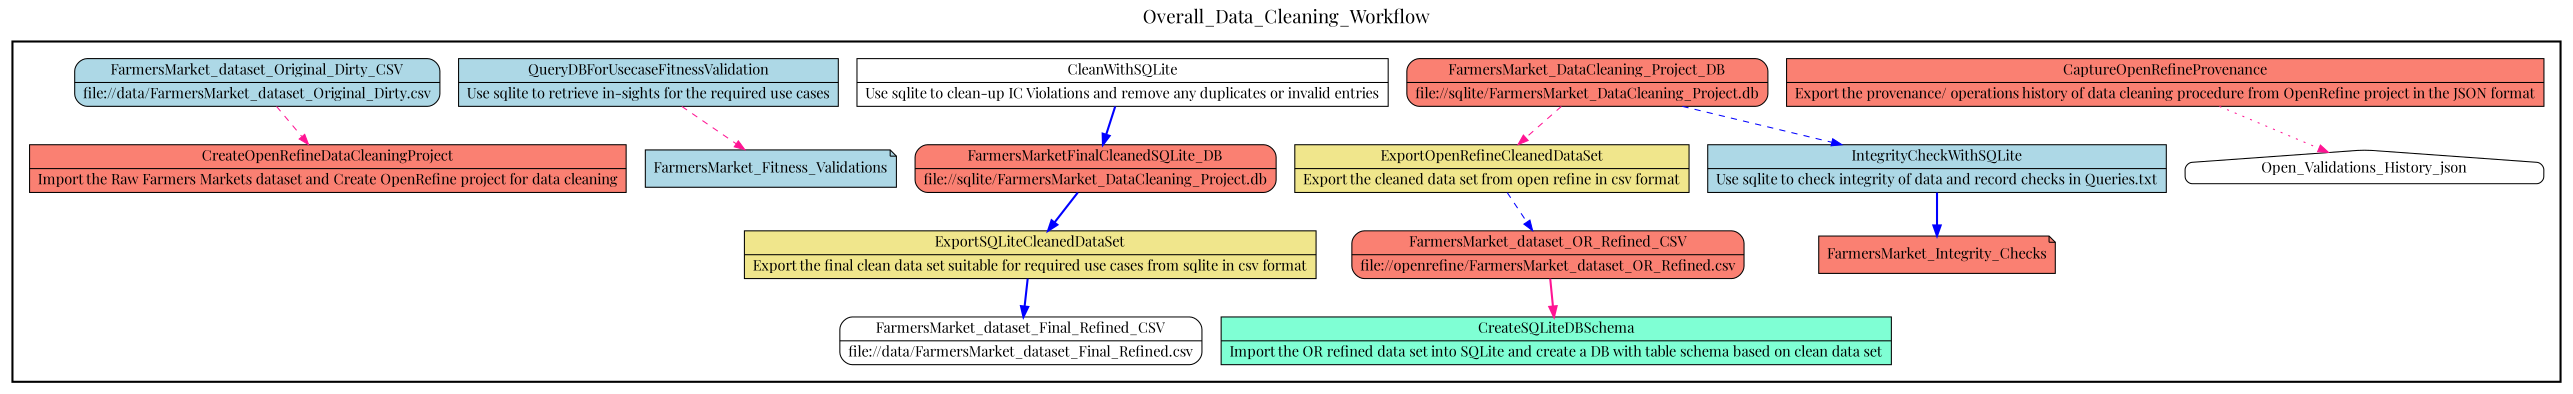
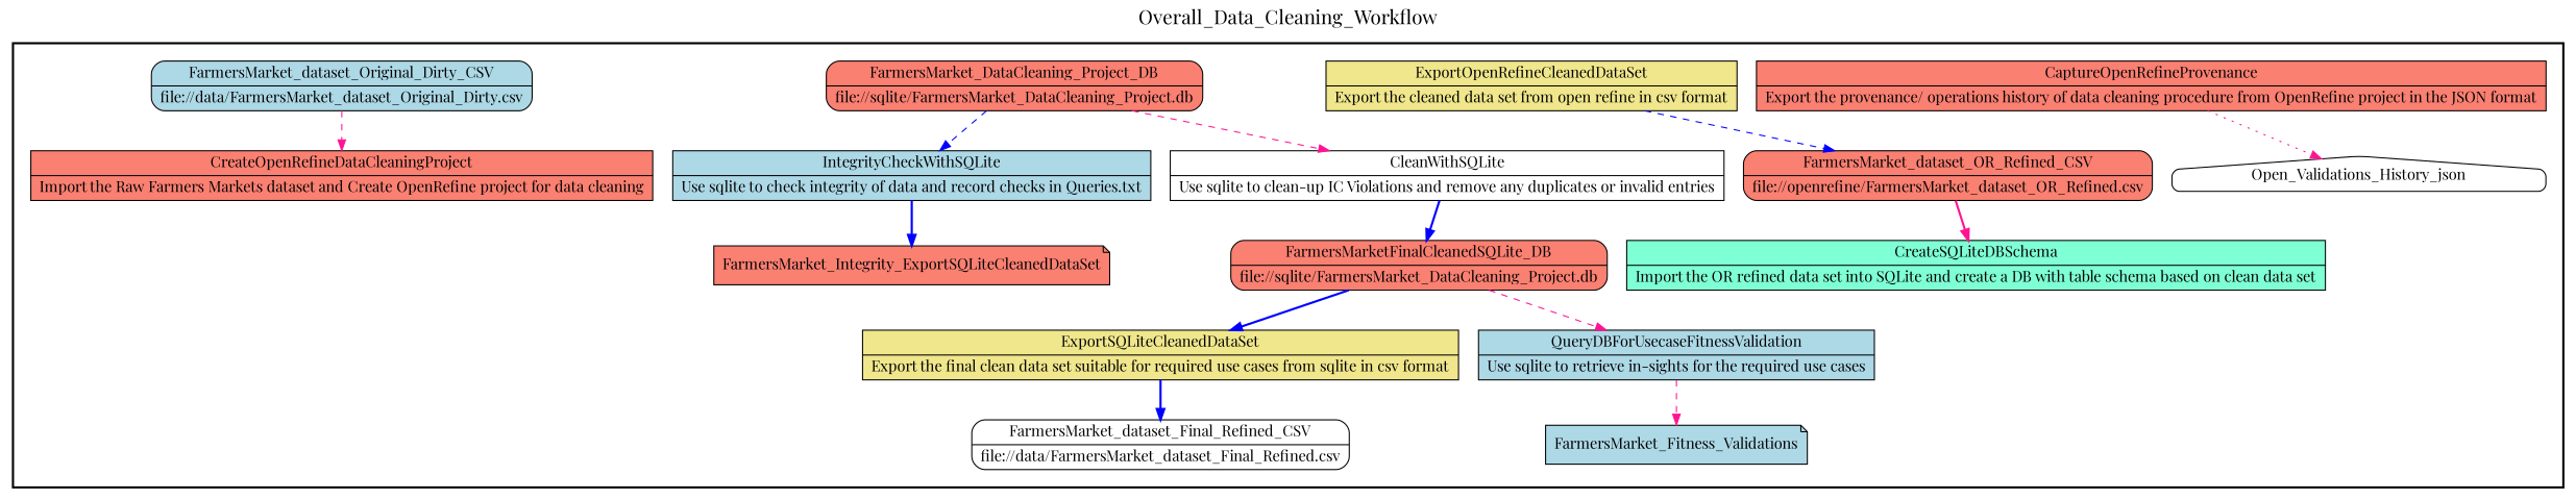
  digraph {
    fontname="Playfair Display"
    fontsize=18
    label=Overall_Data_Cleaning_Workflow
    labelloc=t
    rankdir=TB
    node [fillcolor=salmon fontname="Playfair Display" peripheries=1 rankdir=LR shape=record style=filled]
    edge [color=deeppink fontname="Playfair Display" style=dashed]
    n1 [label="{<f0> CreateOpenRefineDataCleaningProject |<f1> Import the Raw Farmers Markets dataset and Create OpenRefine project for data cleaning}"]
    n2 [label="{<f0> CaptureOpenRefineProvenance |<f1> Export the provenance/ operations history of data cleaning procedure from OpenRefine project in the JSON format}"]
    n3 [fillcolor=white label=Open_Validations_History_json shape=house style="rounded,filled" rankdir=""]
    n4 [fillcolor=khaki label="{<f0> ExportOpenRefineCleanedDataSet |<f1> Export the cleaned data set from open refine in csv format}"]
    n5 [label="{<f0> FarmersMarket_dataset_OR_Refined_CSV |<f1> file\://openrefine/FarmersMarket_dataset_OR_Refined.csv}" style="rounded,filled"]
    n6 [fillcolor=aquamarine label="{<f0> CreateSQLiteDBSchema |<f1> Import the OR refined data set into SQLite and create a DB with table schema based on clean data set}"]
    n7 [label="{<f0> FarmersMarket_DataCleaning_Project_DB |<f1> file\://sqlite/FarmersMarket_DataCleaning_Project.db}" style="rounded,filled"]
    n8 [fillcolor=lightblue label="{<f0> IntegrityCheckWithSQLite |<f1> Use sqlite to check integrity of data and record checks in Queries.txt}"]
-   FarmersMarket_Integrity_Checks [shape=note style="rounded,filled" rankdir=""]
+   FarmersMarket_Integrity_Checks [shape=note style="rounded,filled" label=FarmersMarket_Integrity_ExportSQLiteCleanedDataSet rankdir=""]
    n10 [fillcolor=white label="{<f0> CleanWithSQLite |<f1> Use sqlite to clean-up IC Violations and remove any duplicates or invalid entries}"]
    n11 [label="{<f0> FarmersMarketFinalCleanedSQLite_DB |<f1> file\://sqlite/FarmersMarket_DataCleaning_Project.db}" style="rounded,filled"]
    n12 [fillcolor=khaki label="{<f0> ExportSQLiteCleanedDataSet |<f1> Export the final clean data set suitable for required use cases from sqlite in csv format}"]
    n13 [fillcolor=white label="{<f0> FarmersMarket_dataset_Final_Refined_CSV |<f1> file\://data/FarmersMarket_dataset_Final_Refined.csv}" style="rounded,filled"]
    n14 [fillcolor=lightblue label="{<f0> QueryDBForUsecaseFitnessValidation |<f1> Use sqlite to retrieve in-sights for the required use cases}"]
    FarmersMarket_Fitness_Validations [fillcolor=lightblue shape=note style="rounded,filled" rankdir=""]
    n16 [fillcolor=lightblue label="{<f0> FarmersMarket_dataset_Original_Dirty_CSV |<f1> file\://data/FarmersMarket_dataset_Original_Dirty.csv}" style="rounded,filled"]
    subgraph cluster_1 {
      color=black
      label=""
      penwidth=2
      subgraph cluster_2 {
        color=white
        label=""
        penwidth=2
        n1
        n2
        n3
        n4
        n5
        n6
        n7
        n8
        FarmersMarket_Integrity_Checks
        n10
        n11
        n12
        n13
        n14
        FarmersMarket_Fitness_Validations
        n16
      }
    }
    n2 -> n3 [style=dotted]
    n4 -> n5 [color=blue]
    n5 -> n6 [style=bold]
    n7 -> n8 [color=blue]
-   n7 -> n4
+   n7 -> n10
    n8 -> FarmersMarket_Integrity_Checks [color=blue style=bold]
    n10 -> n11 [color=blue style=bold]
    n11 -> n12 [color=blue style=bold]
+   n11 -> n14
    n12 -> n13 [color=blue style=bold]
    n14 -> FarmersMarket_Fitness_Validations
    n16 -> n1
  }
